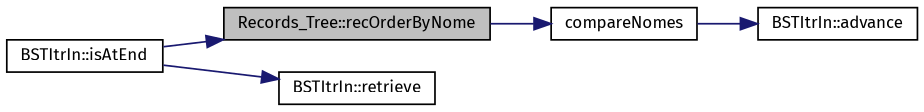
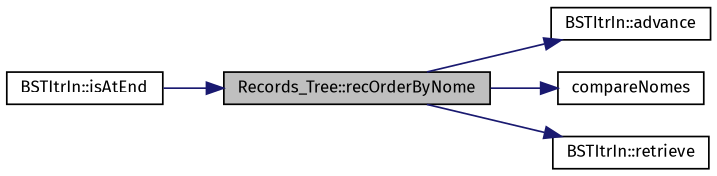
  digraph {
    fontname="Fira Sans"
    rankdir=LR
    node [color=black fillcolor=white fontname="Fira Sans" fontsize=10 shape=record style=filled]
    edge [color=midnightblue fontname="Fira Sans" fontsize=10 labelfontname=Helvetica labelfontsize=10 style=solid]
    n1 [fillcolor=grey75 fontcolor=black height=0.2 label="Records_Tree::recOrderByNome" width=0.4]
    n2 [height=0.2 label="BSTItrIn::advance" width=0.4]
    n3 [height=0.2 label=compareNomes width=0.4]
    n4 [height=0.2 label="BSTItrIn::retrieve" width=0.4]
    n5 [height=0.2 label="BSTItrIn::isAtEnd" width=0.4]
-   n3 -> n2
+   n1 -> n2
    n1 -> n3
-   n5 -> n4
+   n1 -> n4
    n5 -> n1
  }
